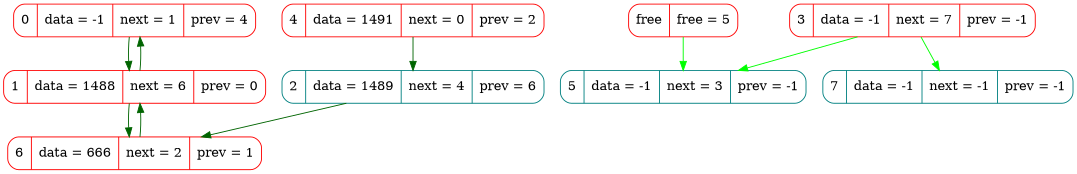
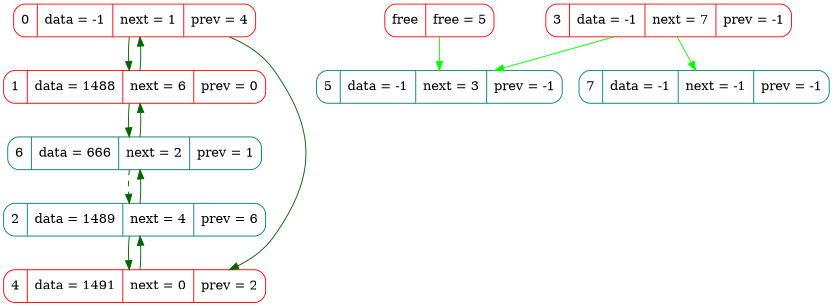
  digraph {
    rankdir=TB
    node [color=red fontsize=14 shape=Mrecord]
    edge [color=darkgreen fontsize=12 penwidth=1 style=bold]
    n1 [label="0 | data = -1 | next = 1 | prev = 4"]
    n2 [label="1 | data = 1488 | next = 6 | prev = 0"]
    n3 [label="4 | data = 1491 | next = 0 | prev = 2"]
-   n4 [label="6 | data = 666 | next = 2 | prev = 1"]
+   n4 [color=teal label="6 | data = 666 | next = 2 | prev = 1"]
    n5 [color=teal label="2 | data = 1489 | next = 4 | prev = 6"]
    n6 [label="free | free = 5"]
    n7 [color=teal label="5 | data = -1 | next = 3 | prev = -1"]
    n8 [label="3 | data = -1 | next = 7 | prev = -1"]
    n9 [color=teal label="7 | data = -1 | next = -1 | prev = -1"]
    n1 -> n2
+   n1 -> n3
    n2 -> n1 [style=solid]
    n2 -> n4
    n3 -> n5
    n4 -> n2
+   n4 -> n5 [style=dashed]
+   n5 -> n3
    n5 -> n4 [style=solid]
    n6 -> n7 [color=green style=solid]
    n8 -> n7 [color=green style=solid]
    n8 -> n9 [color=green style=solid]
  }
